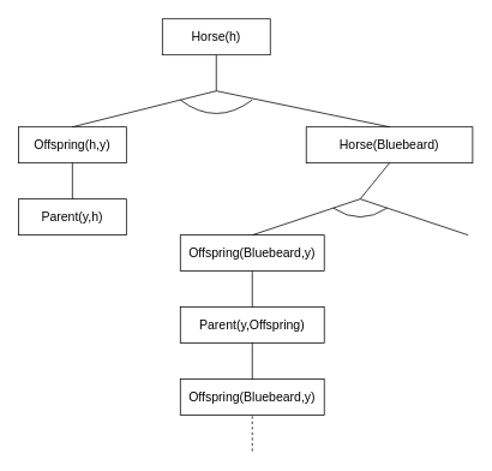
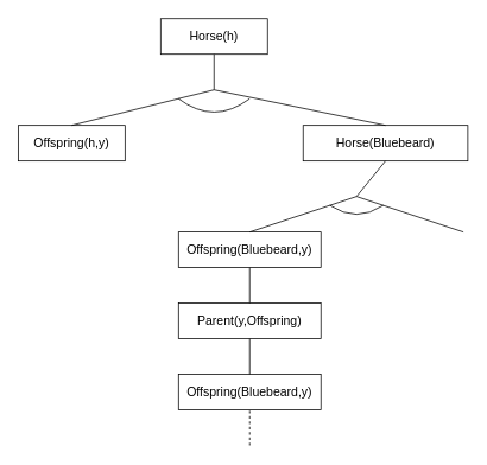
  <mxCell id="0" />
  <mxCell id="1" parent="0" />
  <mxCell id="2" value="Horse(h)" style="rounded=0;whiteSpace=wrap;html=1;fontSize=14;" parent="1" vertex="1"><mxGeometry x="180" y="20" width="120" height="40" as="geometry" /></mxCell>
  <mxCell id="3" value="Offspring(h,y)" style="rounded=0;whiteSpace=wrap;html=1;fontSize=14;" parent="1" vertex="1"><mxGeometry x="20" y="140" width="120" height="40" as="geometry" /></mxCell>
- <mxCell id="4" value="Parent(y,h)" style="rounded=0;whiteSpace=wrap;html=1;fontSize=14;" parent="1" vertex="1"><mxGeometry x="20" y="220" width="120" height="40" as="geometry" /></mxCell>
  <mxCell id="5" value="Horse(Bluebeard)" style="rounded=0;whiteSpace=wrap;html=1;fontSize=14;" parent="1" vertex="1"><mxGeometry x="340" y="140" width="185" height="40" as="geometry" /></mxCell>
  <mxCell id="6" value="Offspring(Bluebeard,y)" style="rounded=0;whiteSpace=wrap;html=1;fontSize=14;" parent="1" vertex="1"><mxGeometry x="200" y="260" width="160" height="40" as="geometry" /></mxCell>
  <mxCell id="7" value="Parent(y,Offspring)" style="rounded=0;whiteSpace=wrap;html=1;fontSize=14;" vertex="1" parent="1"><mxGeometry x="200" y="340" width="160" height="40" as="geometry" /></mxCell>
  <mxCell id="8" value="Offspring(Bluebeard,y)" style="rounded=0;whiteSpace=wrap;html=1;fontSize=14;" vertex="1" parent="1"><mxGeometry x="200" y="420" width="160" height="40" as="geometry" /></mxCell>
  <mxCell id="9" value="" style="endArrow=none;html=1;fontSize=14;entryX=0.5;entryY=1;entryDx=0;entryDy=0;" edge="1" parent="1" target="2"><mxGeometry width="50" height="50" relative="1" as="geometry"><mxPoint x="240" y="100" as="sourcePoint" /><mxPoint x="220" y="100" as="targetPoint" /></mxGeometry></mxCell>
  <mxCell id="10" value="" style="endArrow=none;html=1;fontSize=14;exitX=0.5;exitY=0;exitDx=0;exitDy=0;" edge="1" parent="1" source="3"><mxGeometry width="50" height="50" relative="1" as="geometry"><mxPoint x="80" y="120" as="sourcePoint" /><mxPoint x="240" y="100" as="targetPoint" /></mxGeometry></mxCell>
  <mxCell id="11" value="" style="endArrow=none;html=1;fontSize=14;exitX=0.5;exitY=0;exitDx=0;exitDy=0;" edge="1" parent="1" source="5"><mxGeometry width="50" height="50" relative="1" as="geometry"><mxPoint x="220" y="200" as="sourcePoint" /><mxPoint x="240" y="100" as="targetPoint" /></mxGeometry></mxCell>
  <mxCell id="12" value="" style="endArrow=none;html=1;fontSize=14;curved=1;" edge="1" parent="1"><mxGeometry width="50" height="50" relative="1" as="geometry"><mxPoint x="200" y="110" as="sourcePoint" /><mxPoint x="280" y="110" as="targetPoint" /><Array as="points"><mxPoint x="240" y="140" /></Array></mxGeometry></mxCell>
- <mxCell id="13" value="" style="endArrow=none;html=1;fontSize=14;entryX=0.5;entryY=1;entryDx=0;entryDy=0;exitX=0.5;exitY=0;exitDx=0;exitDy=0;" edge="1" parent="1" source="4" target="3"><mxGeometry width="50" height="50" relative="1" as="geometry"><mxPoint x="100" y="250" as="sourcePoint" /><mxPoint x="150" y="200" as="targetPoint" /></mxGeometry></mxCell>
  <mxCell id="14" value="" style="endArrow=none;html=1;fontSize=14;exitX=0.5;exitY=0;exitDx=0;exitDy=0;" edge="1" parent="1" source="6"><mxGeometry width="50" height="50" relative="1" as="geometry"><mxPoint x="260" y="240" as="sourcePoint" /><mxPoint x="400" y="220" as="targetPoint" /></mxGeometry></mxCell>
  <mxCell id="15" value="" style="endArrow=none;html=1;fontSize=14;" edge="1" parent="1"><mxGeometry width="50" height="50" relative="1" as="geometry"><mxPoint x="520" y="260" as="sourcePoint" /><mxPoint x="400" y="220" as="targetPoint" /></mxGeometry></mxCell>
  <mxCell id="16" value="" style="endArrow=none;html=1;fontSize=14;curved=1;" edge="1" parent="1"><mxGeometry width="50" height="50" relative="1" as="geometry"><mxPoint x="370" y="230" as="sourcePoint" /><mxPoint x="430" y="230" as="targetPoint" /><Array as="points"><mxPoint x="400" y="250" /></Array></mxGeometry></mxCell>
  <mxCell id="17" value="" style="endArrow=none;html=1;fontSize=14;entryX=0.5;entryY=1;entryDx=0;entryDy=0;exitX=0.5;exitY=0;exitDx=0;exitDy=0;" edge="1" parent="1" source="7" target="6"><mxGeometry width="50" height="50" relative="1" as="geometry"><mxPoint x="400" y="420" as="sourcePoint" /><mxPoint x="450" y="370" as="targetPoint" /></mxGeometry></mxCell>
  <mxCell id="18" value="" style="endArrow=none;html=1;fontSize=14;entryX=0.5;entryY=1;entryDx=0;entryDy=0;exitX=0.5;exitY=0;exitDx=0;exitDy=0;" edge="1" parent="1" source="8" target="7"><mxGeometry width="50" height="50" relative="1" as="geometry"><mxPoint x="140" y="530" as="sourcePoint" /><mxPoint x="190" y="480" as="targetPoint" /></mxGeometry></mxCell>
  <mxCell id="19" value="" style="endArrow=none;dashed=1;html=1;fontSize=14;entryX=0.5;entryY=1;entryDx=0;entryDy=0;" edge="1" parent="1" target="8"><mxGeometry width="50" height="50" relative="1" as="geometry"><mxPoint x="280" y="500" as="sourcePoint" /><mxPoint x="310" y="640" as="targetPoint" /></mxGeometry></mxCell>
  <mxCell id="20" value="" style="endArrow=none;html=1;fontSize=14;entryX=0.5;entryY=1;entryDx=0;entryDy=0;" edge="1" parent="1" target="5"><mxGeometry width="50" height="50" relative="1" as="geometry"><mxPoint x="400" y="220" as="sourcePoint" /><mxPoint x="570" y="180" as="targetPoint" /></mxGeometry></mxCell>
